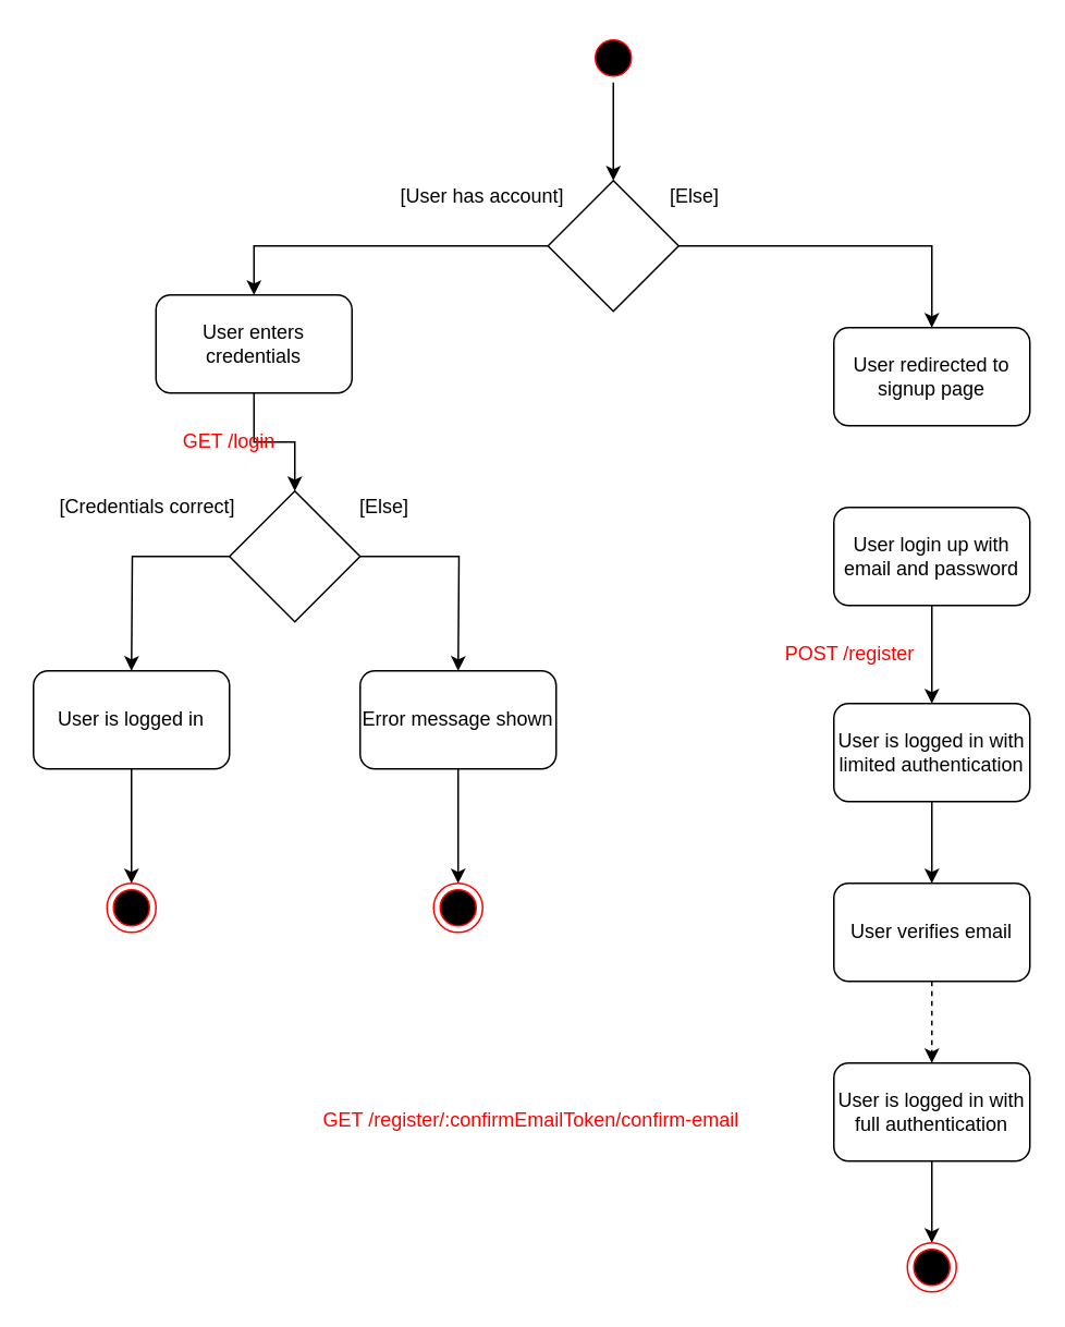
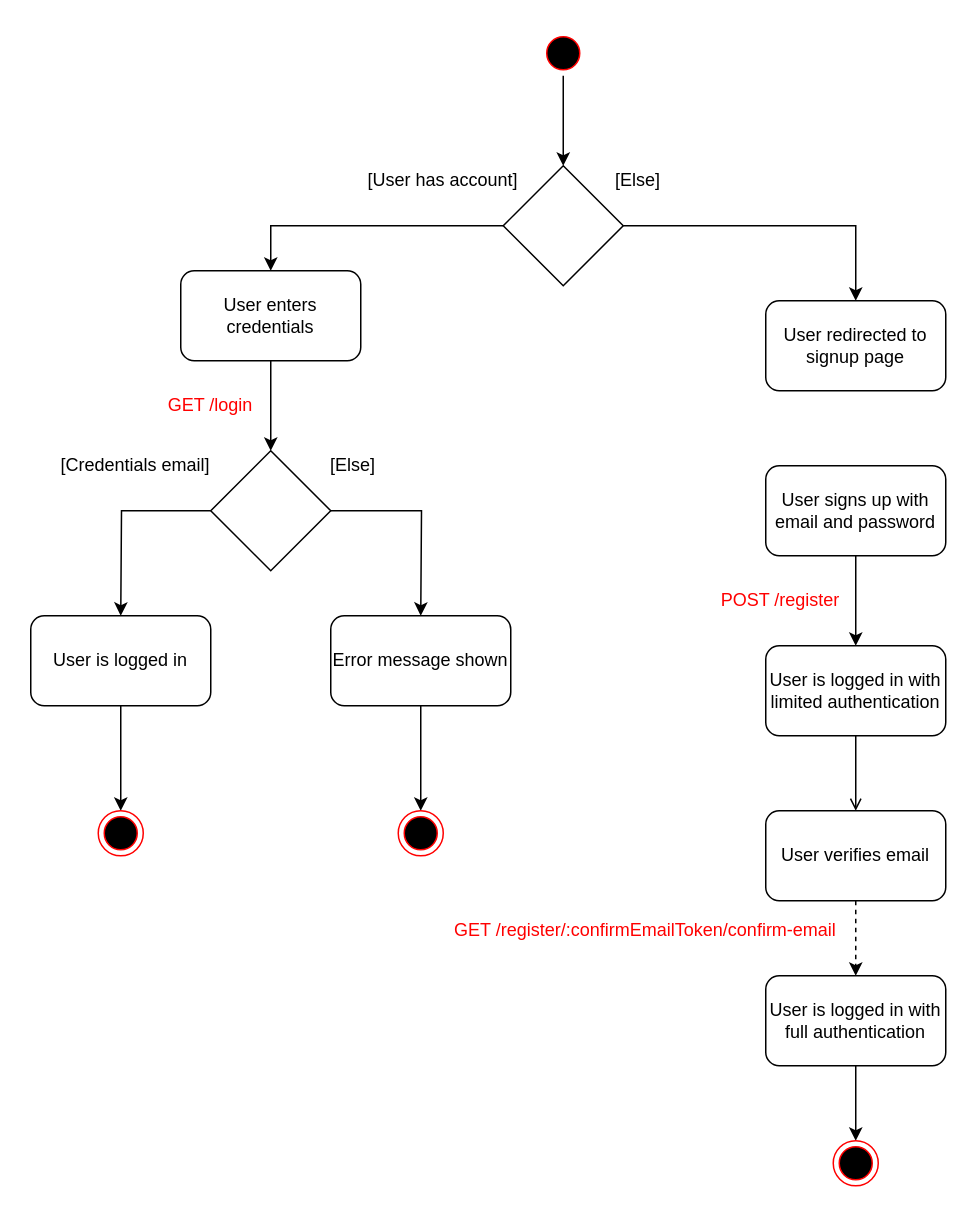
  <mxCell id="0" />
  <mxCell id="1" parent="0" />
  <mxCell id="2" style="edgeStyle=orthogonalEdgeStyle;rounded=0;orthogonalLoop=1;jettySize=auto;html=1;" edge="1" parent="1" source="3"><mxGeometry relative="1" as="geometry"><mxPoint x="375" y="110" as="targetPoint" /></mxGeometry></mxCell>
  <mxCell id="3" value="" style="ellipse;html=1;shape=startState;fillColor=#000000;strokeColor=#ff0000;" vertex="1" parent="1"><mxGeometry x="360" y="20" width="30" height="30" as="geometry" /></mxCell>
  <mxCell id="4" style="edgeStyle=orthogonalEdgeStyle;rounded=0;orthogonalLoop=1;jettySize=auto;html=1;entryX=0.5;entryY=0;entryDx=0;entryDy=0;" edge="1" parent="1" source="6" target="9"><mxGeometry relative="1" as="geometry" /></mxCell>
  <mxCell id="5" style="edgeStyle=orthogonalEdgeStyle;rounded=0;orthogonalLoop=1;jettySize=auto;html=1;" edge="1" parent="1" source="6" target="22"><mxGeometry relative="1" as="geometry" /></mxCell>
  <mxCell id="6" value="" style="rhombus;whiteSpace=wrap;html=1;" vertex="1" parent="1"><mxGeometry x="335" y="110" width="80" height="80" as="geometry" /></mxCell>
  <mxCell id="7" value="[User has account]" style="text;html=1;strokeColor=none;fillColor=none;align=center;verticalAlign=middle;whiteSpace=wrap;rounded=0;" vertex="1" parent="1"><mxGeometry x="240" y="110" width="110" height="20" as="geometry" /></mxCell>
  <mxCell id="8" value="[Else]" style="text;html=1;strokeColor=none;fillColor=none;align=center;verticalAlign=middle;whiteSpace=wrap;rounded=0;" vertex="1" parent="1"><mxGeometry x="370" y="110" width="110" height="20" as="geometry" /></mxCell>
- <mxCell id="9" value="User enters credentials" style="rounded=1;whiteSpace=wrap;html=1;" vertex="1" parent="1"><mxGeometry x="95" y="180" width="120" height="60" as="geometry" /></mxCell>
+ <mxCell id="9" value="User enters credentials" style="rounded=1;whiteSpace=wrap;html=1;" vertex="1" parent="1"><mxGeometry x="120" y="180" width="120" height="60" as="geometry" /></mxCell>
  <mxCell id="10" style="edgeStyle=orthogonalEdgeStyle;rounded=0;orthogonalLoop=1;jettySize=auto;html=1;entryX=0.5;entryY=0;entryDx=0;entryDy=0;exitX=0.5;exitY=1;exitDx=0;exitDy=0;" edge="1" parent="1" target="13" source="9"><mxGeometry relative="1" as="geometry"><mxPoint x="180" y="260" as="sourcePoint" /></mxGeometry></mxCell>
  <mxCell id="11" style="edgeStyle=orthogonalEdgeStyle;rounded=0;orthogonalLoop=1;jettySize=auto;html=1;" edge="1" parent="1" source="13"><mxGeometry relative="1" as="geometry"><mxPoint x="280" y="410" as="targetPoint" /></mxGeometry></mxCell>
  <mxCell id="12" style="edgeStyle=orthogonalEdgeStyle;rounded=0;orthogonalLoop=1;jettySize=auto;html=1;" edge="1" parent="1" source="13"><mxGeometry relative="1" as="geometry"><mxPoint x="80" y="410" as="targetPoint" /></mxGeometry></mxCell>
  <mxCell id="13" value="" style="rhombus;whiteSpace=wrap;html=1;" vertex="1" parent="1"><mxGeometry x="140" y="300" width="80" height="80" as="geometry" /></mxCell>
  <mxCell id="14" style="edgeStyle=orthogonalEdgeStyle;rounded=0;orthogonalLoop=1;jettySize=auto;html=1;" edge="1" parent="1" source="15" target="20"><mxGeometry relative="1" as="geometry" /></mxCell>
  <mxCell id="15" value="User is logged in" style="rounded=1;whiteSpace=wrap;html=1;" vertex="1" parent="1"><mxGeometry x="20" y="410" width="120" height="60" as="geometry" /></mxCell>
  <mxCell id="16" style="edgeStyle=orthogonalEdgeStyle;rounded=0;orthogonalLoop=1;jettySize=auto;html=1;entryX=0.5;entryY=0;entryDx=0;entryDy=0;" edge="1" parent="1" source="17" target="21"><mxGeometry relative="1" as="geometry" /></mxCell>
  <mxCell id="17" value="Error message shown" style="rounded=1;whiteSpace=wrap;html=1;" vertex="1" parent="1"><mxGeometry x="220" y="410" width="120" height="60" as="geometry" /></mxCell>
- <mxCell id="18" value="[Credentials correct]" style="text;html=1;strokeColor=none;fillColor=none;align=center;verticalAlign=middle;whiteSpace=wrap;rounded=0;" vertex="1" parent="1"><mxGeometry x="30" y="300" width="120" height="20" as="geometry" /></mxCell>
+ <mxCell id="18" value="[Credentials email]" style="text;html=1;strokeColor=none;fillColor=none;align=center;verticalAlign=middle;whiteSpace=wrap;rounded=0;" vertex="1" parent="1"><mxGeometry x="30" y="300" width="120" height="20" as="geometry" /></mxCell>
  <mxCell id="19" value="[Else]" style="text;html=1;strokeColor=none;fillColor=none;align=center;verticalAlign=middle;whiteSpace=wrap;rounded=0;" vertex="1" parent="1"><mxGeometry x="180" y="300" width="110" height="20" as="geometry" /></mxCell>
  <mxCell id="20" value="" style="ellipse;html=1;shape=endState;fillColor=#000000;strokeColor=#ff0000;" vertex="1" parent="1"><mxGeometry x="65" y="540" width="30" height="30" as="geometry" /></mxCell>
  <mxCell id="21" value="" style="ellipse;html=1;shape=endState;fillColor=#000000;strokeColor=#ff0000;" vertex="1" parent="1"><mxGeometry x="265" y="540" width="30" height="30" as="geometry" /></mxCell>
  <mxCell id="22" value="User redirected to signup page" style="rounded=1;whiteSpace=wrap;html=1;" vertex="1" parent="1"><mxGeometry x="510" y="200" width="120" height="60" as="geometry" /></mxCell>
  <mxCell id="23" style="edgeStyle=orthogonalEdgeStyle;rounded=0;orthogonalLoop=1;jettySize=auto;html=1;entryX=0.5;entryY=0;entryDx=0;entryDy=0;entryPerimeter=0;" edge="1" parent="1" source="24" target="26"><mxGeometry relative="1" as="geometry"><mxPoint x="480" y="400" as="targetPoint" /><Array as="points"><mxPoint x="570" y="400" /><mxPoint x="570" y="400" /></Array></mxGeometry></mxCell>
- <mxCell id="24" value="User login up with email and password" style="rounded=1;whiteSpace=wrap;html=1;" vertex="1" parent="1"><mxGeometry x="510" y="310" width="120" height="60" as="geometry" /></mxCell>
- <mxCell id="25" style="edgeStyle=orthogonalEdgeStyle;rounded=0;orthogonalLoop=1;jettySize=auto;html=1;entryX=0.5;entryY=0;entryDx=0;entryDy=0;" edge="1" parent="1" source="26" target="28"><mxGeometry relative="1" as="geometry" /></mxCell>
+ <mxCell id="24" value="User signs up with email and password" style="rounded=1;whiteSpace=wrap;html=1;" vertex="1" parent="1"><mxGeometry x="510" y="310" width="120" height="60" as="geometry" /></mxCell>
+ <mxCell id="25" style="edgeStyle=orthogonalEdgeStyle;rounded=0;orthogonalLoop=1;jettySize=auto;html=1;entryX=0.5;entryY=0;entryDx=0;entryDy=0;endArrow=open;" edge="1" parent="1" source="26" target="28"><mxGeometry relative="1" as="geometry" /></mxCell>
  <mxCell id="26" value="User is logged in with limited authentication" style="rounded=1;whiteSpace=wrap;html=1;" vertex="1" parent="1"><mxGeometry x="510" y="430" width="120" height="60" as="geometry" /></mxCell>
  <mxCell id="27" style="edgeStyle=orthogonalEdgeStyle;rounded=0;orthogonalLoop=1;jettySize=auto;html=1;entryX=0.5;entryY=0;entryDx=0;entryDy=0;dashed=1;" edge="1" parent="1" source="28" target="29"><mxGeometry relative="1" as="geometry" /></mxCell>
  <mxCell id="28" value="User verifies email" style="rounded=1;whiteSpace=wrap;html=1;" vertex="1" parent="1"><mxGeometry x="510" y="540" width="120" height="60" as="geometry" /></mxCell>
  <mxCell id="29" value="User is logged in with full authentication" style="rounded=1;whiteSpace=wrap;html=1;" vertex="1" parent="1"><mxGeometry x="510" y="650" width="120" height="60" as="geometry" /></mxCell>
  <mxCell id="30" style="edgeStyle=orthogonalEdgeStyle;rounded=0;orthogonalLoop=1;jettySize=auto;html=1;" edge="1" parent="1"><mxGeometry relative="1" as="geometry"><mxPoint x="570" y="710" as="sourcePoint" /><mxPoint x="570" y="760" as="targetPoint" /></mxGeometry></mxCell>
  <mxCell id="31" value="" style="ellipse;html=1;shape=endState;fillColor=#000000;strokeColor=#ff0000;" vertex="1" parent="1"><mxGeometry x="555" y="760" width="30" height="30" as="geometry" /></mxCell>
  <mxCell id="32" value="GET /login" style="text;html=1;strokeColor=none;fillColor=none;align=center;verticalAlign=middle;whiteSpace=wrap;rounded=0;fontColor=#FF0000;" vertex="1" parent="1"><mxGeometry x="80" y="260" width="120" height="20" as="geometry" /></mxCell>
  <mxCell id="33" value="POST /register" style="text;html=1;strokeColor=none;fillColor=none;align=center;verticalAlign=middle;whiteSpace=wrap;rounded=0;fontColor=#FF0000;" vertex="1" parent="1"><mxGeometry x="460" y="390" width="120" height="20" as="geometry" /></mxCell>
- <mxCell id="34" value="GET /register/:confirmEmailToken/confirm-email" style="text;html=1;strokeColor=none;fillColor=none;align=center;verticalAlign=middle;whiteSpace=wrap;rounded=0;fontColor=#FF0000;" vertex="1" parent="1"><mxGeometry x="190" y="675" width="270" height="20" as="geometry" /></mxCell>
+ <mxCell id="34" value="GET /register/:confirmEmailToken/confirm-email" style="text;html=1;strokeColor=none;fillColor=none;align=center;verticalAlign=middle;whiteSpace=wrap;rounded=0;fontColor=#FF0000;" vertex="1" parent="1"><mxGeometry x="295" y="610" width="270" height="20" as="geometry" /></mxCell>
